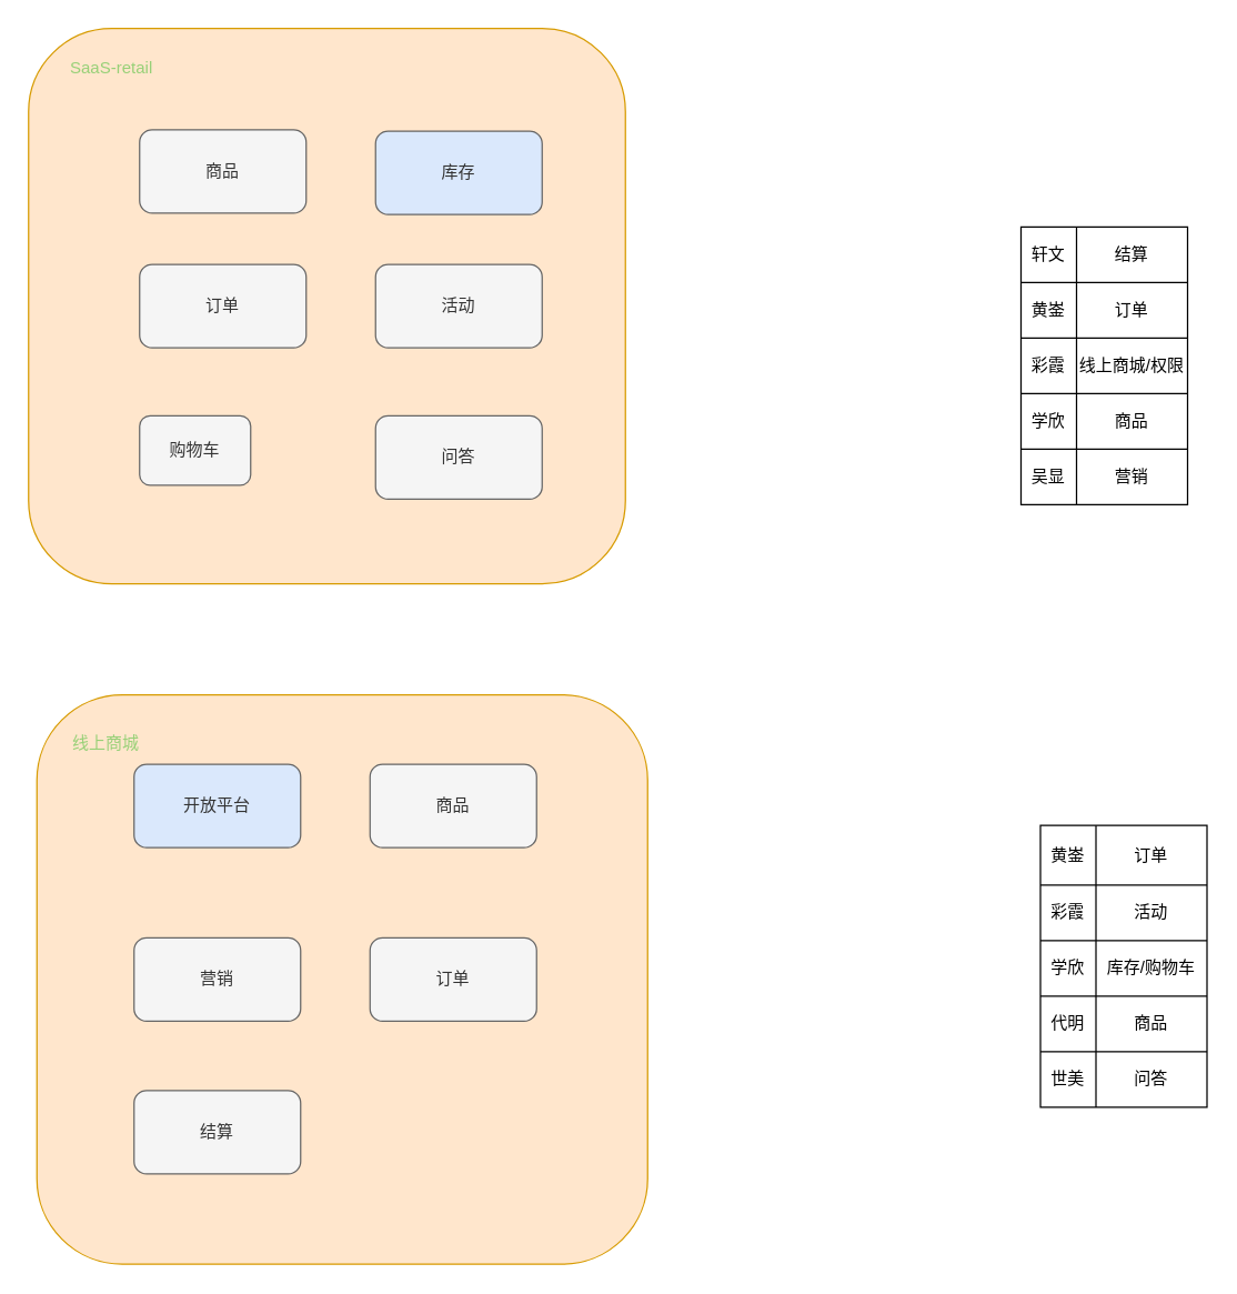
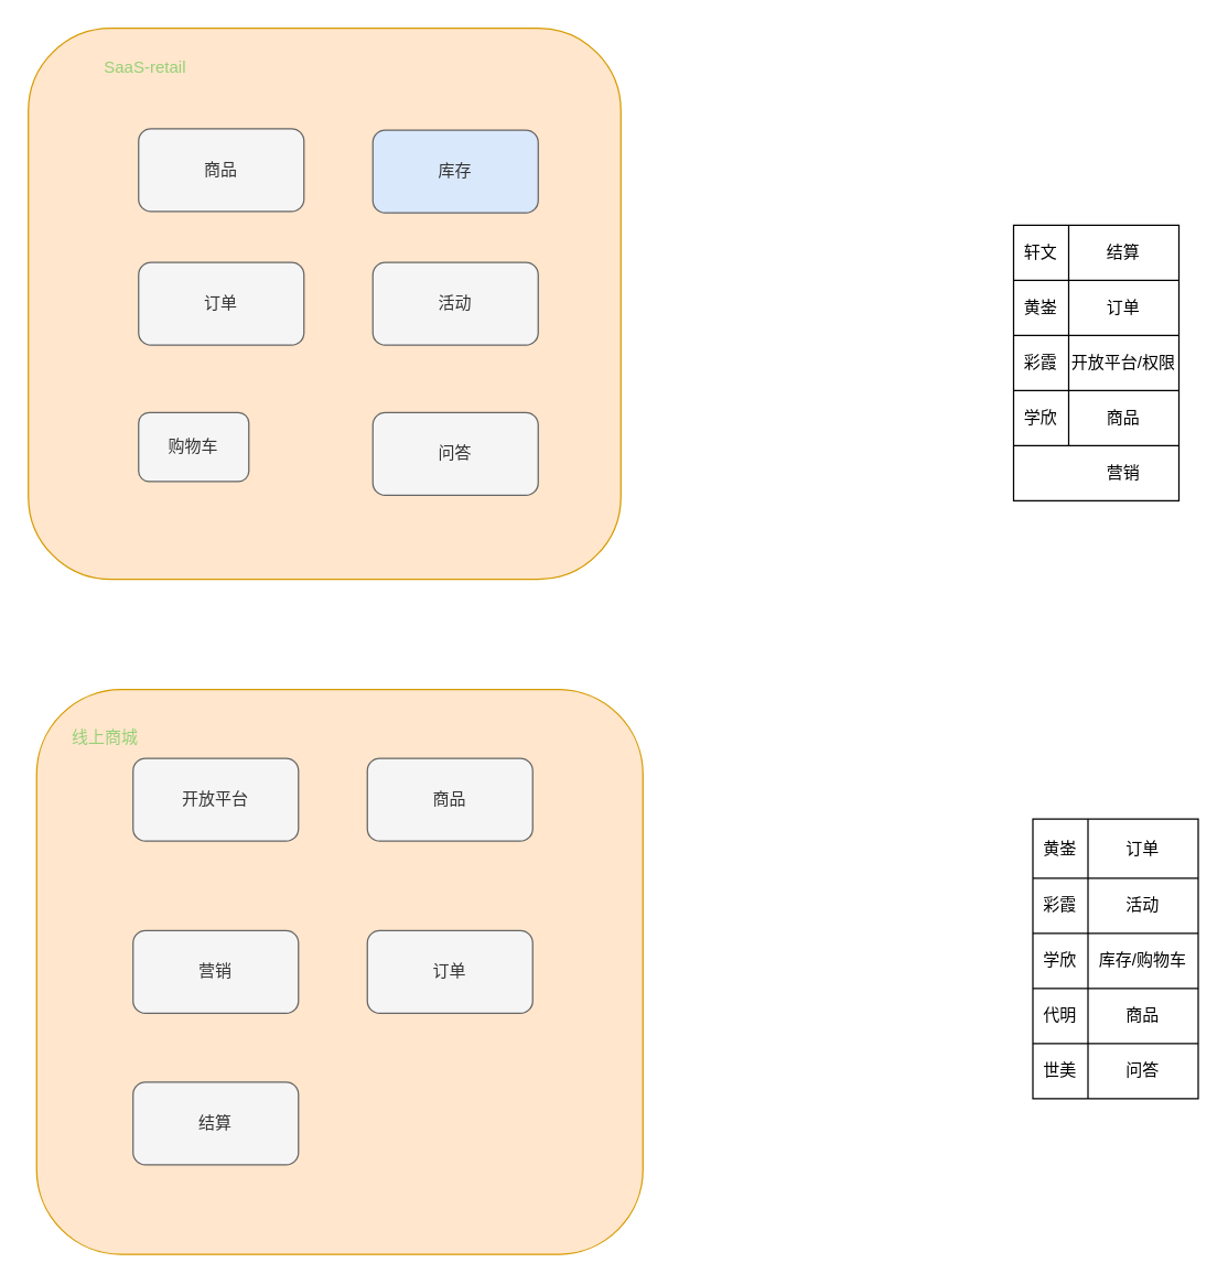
  <mxCell id="0" />
  <mxCell id="1" parent="0" />
  <mxCell id="2" value="" style="rounded=1;whiteSpace=wrap;html=1;glass=0;strokeColor=#d79b00;fillColor=#ffe6cc;" parent="1" vertex="1"><mxGeometry x="20" y="20" width="430" height="400" as="geometry" /></mxCell>
  <mxCell id="3" value="商品" style="rounded=1;whiteSpace=wrap;html=1;fillColor=#f5f5f5;strokeColor=#666666;fontColor=#333333;" parent="1" vertex="1"><mxGeometry x="100" y="93" width="120" height="60" as="geometry" /></mxCell>
  <mxCell id="4" value="购物车" style="rounded=1;whiteSpace=wrap;html=1;fillColor=#f5f5f5;fontColor=#333333;strokeColor=#666666;" parent="1" vertex="1"><mxGeometry x="100" y="299" width="80" height="50" as="geometry" /></mxCell>
  <mxCell id="5" value="活动" style="rounded=1;whiteSpace=wrap;html=1;fillColor=#f5f5f5;fontColor=#333333;strokeColor=#666666;" parent="1" vertex="1"><mxGeometry x="270" y="190" width="120" height="60" as="geometry" /></mxCell>
  <mxCell id="6" value="订单" style="rounded=1;whiteSpace=wrap;html=1;fillColor=#f5f5f5;strokeColor=#666666;fontColor=#333333;" parent="1" vertex="1"><mxGeometry x="100" y="190" width="120" height="60" as="geometry" /></mxCell>
  <mxCell id="7" value="库存" style="rounded=1;whiteSpace=wrap;html=1;fillColor=#dae8fc;fontColor=#333333;strokeColor=#666666;" parent="1" vertex="1"><mxGeometry x="270" y="94" width="120" height="60" as="geometry" /></mxCell>
  <mxCell id="8" value="问答" style="rounded=1;whiteSpace=wrap;html=1;fillColor=#f5f5f5;fontColor=#333333;strokeColor=#666666;" parent="1" vertex="1"><mxGeometry x="270" y="299" width="120" height="60" as="geometry" /></mxCell>
  <mxCell id="9" value="" style="shape=table;startSize=0;container=1;collapsible=0;childLayout=tableLayout;" parent="1" vertex="1"><mxGeometry x="749" y="594" width="120" height="202.941" as="geometry" /></mxCell>
  <mxCell id="10" value="" style="shape=partialRectangle;collapsible=0;dropTarget=0;pointerEvents=0;fillColor=none;top=0;left=0;bottom=0;right=0;points=[[0,0.5],[1,0.5]];portConstraint=eastwest;" parent="9" vertex="1"><mxGeometry width="120" height="43" as="geometry" /></mxCell>
  <mxCell id="11" value="黄崟" style="shape=partialRectangle;html=1;whiteSpace=wrap;connectable=0;overflow=hidden;fillColor=none;top=0;left=0;bottom=0;right=0;pointerEvents=1;" parent="10" vertex="1"><mxGeometry width="40" height="43" as="geometry"><mxRectangle width="40" height="43" as="alternateBounds" /></mxGeometry></mxCell>
  <mxCell id="12" value="订单" style="shape=partialRectangle;html=1;whiteSpace=wrap;connectable=0;overflow=hidden;fillColor=none;top=0;left=0;bottom=0;right=0;pointerEvents=1;" parent="10" vertex="1"><mxGeometry x="40" width="80" height="43" as="geometry"><mxRectangle width="80" height="43" as="alternateBounds" /></mxGeometry></mxCell>
  <mxCell id="13" value="" style="shape=partialRectangle;collapsible=0;dropTarget=0;pointerEvents=0;fillColor=none;top=0;left=0;bottom=0;right=0;points=[[0,0.5],[1,0.5]];portConstraint=eastwest;" parent="9" vertex="1"><mxGeometry y="43" width="120" height="40" as="geometry" /></mxCell>
  <mxCell id="14" value="彩霞" style="shape=partialRectangle;html=1;whiteSpace=wrap;connectable=0;overflow=hidden;fillColor=none;top=0;left=0;bottom=0;right=0;pointerEvents=1;" parent="13" vertex="1"><mxGeometry width="40" height="40" as="geometry"><mxRectangle width="40" height="40" as="alternateBounds" /></mxGeometry></mxCell>
  <mxCell id="15" value="活动" style="shape=partialRectangle;html=1;whiteSpace=wrap;connectable=0;overflow=hidden;fillColor=none;top=0;left=0;bottom=0;right=0;pointerEvents=1;" parent="13" vertex="1"><mxGeometry x="40" width="80" height="40" as="geometry"><mxRectangle width="80" height="40" as="alternateBounds" /></mxGeometry></mxCell>
  <mxCell id="16" value="" style="shape=partialRectangle;collapsible=0;dropTarget=0;pointerEvents=0;fillColor=none;top=0;left=0;bottom=0;right=0;points=[[0,0.5],[1,0.5]];portConstraint=eastwest;" parent="9" vertex="1"><mxGeometry y="83" width="120" height="40" as="geometry" /></mxCell>
  <mxCell id="17" value="学欣" style="shape=partialRectangle;html=1;whiteSpace=wrap;connectable=0;overflow=hidden;fillColor=none;top=0;left=0;bottom=0;right=0;pointerEvents=1;" parent="16" vertex="1"><mxGeometry width="40" height="40" as="geometry"><mxRectangle width="40" height="40" as="alternateBounds" /></mxGeometry></mxCell>
  <mxCell id="18" value="库存/购物车" style="shape=partialRectangle;html=1;whiteSpace=wrap;connectable=0;overflow=hidden;fillColor=none;top=0;left=0;bottom=0;right=0;pointerEvents=1;" parent="16" vertex="1"><mxGeometry x="40" width="80" height="40" as="geometry"><mxRectangle width="80" height="40" as="alternateBounds" /></mxGeometry></mxCell>
  <mxCell id="19" style="shape=partialRectangle;collapsible=0;dropTarget=0;pointerEvents=0;fillColor=none;top=0;left=0;bottom=0;right=0;points=[[0,0.5],[1,0.5]];portConstraint=eastwest;" parent="9" vertex="1"><mxGeometry y="123" width="120" height="40" as="geometry" /></mxCell>
  <mxCell id="20" value="代明" style="shape=partialRectangle;html=1;whiteSpace=wrap;connectable=0;overflow=hidden;fillColor=none;top=0;left=0;bottom=0;right=0;pointerEvents=1;" parent="19" vertex="1"><mxGeometry width="40" height="40" as="geometry"><mxRectangle width="40" height="40" as="alternateBounds" /></mxGeometry></mxCell>
  <mxCell id="21" value="商品" style="shape=partialRectangle;html=1;whiteSpace=wrap;connectable=0;overflow=hidden;fillColor=none;top=0;left=0;bottom=0;right=0;pointerEvents=1;" parent="19" vertex="1"><mxGeometry x="40" width="80" height="40" as="geometry"><mxRectangle width="80" height="40" as="alternateBounds" /></mxGeometry></mxCell>
  <mxCell id="22" value="" style="shape=partialRectangle;collapsible=0;dropTarget=0;pointerEvents=0;fillColor=none;top=0;left=0;bottom=0;right=0;points=[[0,0.5],[1,0.5]];portConstraint=eastwest;" parent="9" vertex="1"><mxGeometry y="163" width="120" height="40" as="geometry" /></mxCell>
  <mxCell id="23" value="世美" style="shape=partialRectangle;html=1;whiteSpace=wrap;connectable=0;overflow=hidden;fillColor=none;top=0;left=0;bottom=0;right=0;pointerEvents=1;" parent="22" vertex="1"><mxGeometry width="40" height="40" as="geometry"><mxRectangle width="40" height="40" as="alternateBounds" /></mxGeometry></mxCell>
  <mxCell id="24" value="问答" style="shape=partialRectangle;html=1;whiteSpace=wrap;connectable=0;overflow=hidden;fillColor=none;top=0;left=0;bottom=0;right=0;pointerEvents=1;" parent="22" vertex="1"><mxGeometry x="40" width="80" height="40" as="geometry"><mxRectangle width="80" height="40" as="alternateBounds" /></mxGeometry></mxCell>
  <mxCell id="25" value="" style="rounded=1;whiteSpace=wrap;html=1;fillColor=#ffe6cc;strokeColor=#d79b00;" parent="1" vertex="1"><mxGeometry x="26" y="500" width="440" height="410" as="geometry" /></mxCell>
- <mxCell id="26" value="开放平台" style="rounded=1;whiteSpace=wrap;html=1;fillColor=#dae8fc;fontColor=#333333;strokeColor=#666666;" parent="1" vertex="1"><mxGeometry x="96" y="550" width="120" height="60" as="geometry" /></mxCell>
+ <mxCell id="26" value="开放平台" style="rounded=1;whiteSpace=wrap;html=1;fillColor=#f5f5f5;fontColor=#333333;strokeColor=#666666;" parent="1" vertex="1"><mxGeometry x="96" y="550" width="120" height="60" as="geometry" /></mxCell>
  <mxCell id="27" value="结算" style="rounded=1;whiteSpace=wrap;html=1;fillColor=#f5f5f5;fontColor=#333333;strokeColor=#666666;" parent="1" vertex="1"><mxGeometry x="96" y="785" width="120" height="60" as="geometry" /></mxCell>
  <mxCell id="28" value="订单" style="rounded=1;whiteSpace=wrap;html=1;fillColor=#f5f5f5;fontColor=#333333;strokeColor=#666666;" parent="1" vertex="1"><mxGeometry x="266" y="675" width="120" height="60" as="geometry" /></mxCell>
  <mxCell id="29" value="营销" style="rounded=1;whiteSpace=wrap;html=1;fillColor=#f5f5f5;fontColor=#333333;strokeColor=#666666;" parent="1" vertex="1"><mxGeometry x="96" y="675" width="120" height="60" as="geometry" /></mxCell>
  <mxCell id="30" value="商品" style="rounded=1;whiteSpace=wrap;html=1;fillColor=#f5f5f5;fontColor=#333333;strokeColor=#666666;" parent="1" vertex="1"><mxGeometry x="266" y="550" width="120" height="60" as="geometry" /></mxCell>
  <mxCell id="31" value="" style="shape=table;startSize=0;container=1;collapsible=0;childLayout=tableLayout;" parent="1" vertex="1"><mxGeometry x="735" y="163" width="120" height="200" as="geometry" /></mxCell>
  <mxCell id="32" style="shape=partialRectangle;collapsible=0;dropTarget=0;pointerEvents=0;fillColor=none;top=0;left=0;bottom=0;right=0;points=[[0,0.5],[1,0.5]];portConstraint=eastwest;" parent="31" vertex="1"><mxGeometry width="120" height="40" as="geometry" /></mxCell>
  <mxCell id="33" value="轩文" style="shape=partialRectangle;html=1;whiteSpace=wrap;connectable=0;overflow=hidden;fillColor=none;top=0;left=0;bottom=0;right=0;pointerEvents=1;" parent="32" vertex="1"><mxGeometry width="40" height="40" as="geometry"><mxRectangle width="40" height="40" as="alternateBounds" /></mxGeometry></mxCell>
  <mxCell id="34" value="结算" style="shape=partialRectangle;html=1;whiteSpace=wrap;connectable=0;overflow=hidden;fillColor=none;top=0;left=0;bottom=0;right=0;pointerEvents=1;" parent="32" vertex="1"><mxGeometry x="40" width="80" height="40" as="geometry"><mxRectangle width="80" height="40" as="alternateBounds" /></mxGeometry></mxCell>
  <mxCell id="35" value="" style="shape=partialRectangle;collapsible=0;dropTarget=0;pointerEvents=0;fillColor=none;top=0;left=0;bottom=0;right=0;points=[[0,0.5],[1,0.5]];portConstraint=eastwest;" parent="31" vertex="1"><mxGeometry y="40" width="120" height="40" as="geometry" /></mxCell>
  <mxCell id="36" value="黄崟" style="shape=partialRectangle;html=1;whiteSpace=wrap;connectable=0;overflow=hidden;fillColor=none;top=0;left=0;bottom=0;right=0;pointerEvents=1;" parent="35" vertex="1"><mxGeometry width="40" height="40" as="geometry"><mxRectangle width="40" height="40" as="alternateBounds" /></mxGeometry></mxCell>
  <mxCell id="37" value="订单" style="shape=partialRectangle;html=1;whiteSpace=wrap;connectable=0;overflow=hidden;fillColor=none;top=0;left=0;bottom=0;right=0;pointerEvents=1;" parent="35" vertex="1"><mxGeometry x="40" width="80" height="40" as="geometry"><mxRectangle width="80" height="40" as="alternateBounds" /></mxGeometry></mxCell>
  <mxCell id="38" value="" style="shape=partialRectangle;collapsible=0;dropTarget=0;pointerEvents=0;fillColor=none;top=0;left=0;bottom=0;right=0;points=[[0,0.5],[1,0.5]];portConstraint=eastwest;" parent="31" vertex="1"><mxGeometry y="80" width="120" height="40" as="geometry" /></mxCell>
  <mxCell id="39" value="彩霞" style="shape=partialRectangle;html=1;whiteSpace=wrap;connectable=0;overflow=hidden;fillColor=none;top=0;left=0;bottom=0;right=0;pointerEvents=1;" parent="38" vertex="1"><mxGeometry width="40" height="40" as="geometry"><mxRectangle width="40" height="40" as="alternateBounds" /></mxGeometry></mxCell>
- <mxCell id="40" value="线上商城/权限" style="shape=partialRectangle;html=1;whiteSpace=wrap;connectable=0;overflow=hidden;fillColor=none;top=0;left=0;bottom=0;right=0;pointerEvents=1;" parent="38" vertex="1"><mxGeometry x="40" width="80" height="40" as="geometry"><mxRectangle width="80" height="40" as="alternateBounds" /></mxGeometry></mxCell>
+ <mxCell id="40" value="开放平台/权限" style="shape=partialRectangle;html=1;whiteSpace=wrap;connectable=0;overflow=hidden;fillColor=none;top=0;left=0;bottom=0;right=0;pointerEvents=1;" parent="38" vertex="1"><mxGeometry x="40" width="80" height="40" as="geometry"><mxRectangle width="80" height="40" as="alternateBounds" /></mxGeometry></mxCell>
  <mxCell id="41" value="" style="shape=partialRectangle;collapsible=0;dropTarget=0;pointerEvents=0;fillColor=none;top=0;left=0;bottom=0;right=0;points=[[0,0.5],[1,0.5]];portConstraint=eastwest;" parent="31" vertex="1"><mxGeometry y="120" width="120" height="40" as="geometry" /></mxCell>
  <mxCell id="42" value="学欣" style="shape=partialRectangle;html=1;whiteSpace=wrap;connectable=0;overflow=hidden;fillColor=none;top=0;left=0;bottom=0;right=0;pointerEvents=1;" parent="41" vertex="1"><mxGeometry width="40" height="40" as="geometry"><mxRectangle width="40" height="40" as="alternateBounds" /></mxGeometry></mxCell>
  <mxCell id="43" value="商品" style="shape=partialRectangle;html=1;whiteSpace=wrap;connectable=0;overflow=hidden;fillColor=none;top=0;left=0;bottom=0;right=0;pointerEvents=1;" parent="41" vertex="1"><mxGeometry x="40" width="80" height="40" as="geometry"><mxRectangle width="80" height="40" as="alternateBounds" /></mxGeometry></mxCell>
  <mxCell id="44" style="shape=partialRectangle;collapsible=0;dropTarget=0;pointerEvents=0;fillColor=none;top=0;left=0;bottom=0;right=0;points=[[0,0.5],[1,0.5]];portConstraint=eastwest;" parent="31" vertex="1"><mxGeometry y="160" width="120" height="40" as="geometry" /></mxCell>
- <mxCell id="45" value="吴显" style="shape=partialRectangle;html=1;whiteSpace=wrap;connectable=0;overflow=hidden;fillColor=none;top=0;left=0;bottom=0;right=0;pointerEvents=1;" parent="44" vertex="1"><mxGeometry width="40" height="40" as="geometry"><mxRectangle width="40" height="40" as="alternateBounds" /></mxGeometry></mxCell>
  <mxCell id="46" value="营销" style="shape=partialRectangle;html=1;whiteSpace=wrap;connectable=0;overflow=hidden;fillColor=none;top=0;left=0;bottom=0;right=0;pointerEvents=1;" parent="44" vertex="1"><mxGeometry x="40" width="80" height="40" as="geometry"><mxRectangle width="80" height="40" as="alternateBounds" /></mxGeometry></mxCell>
- <mxCell id="47" value="SaaS-retail" style="text;html=1;align=center;verticalAlign=middle;whiteSpace=wrap;rounded=0;fontColor=#97D077;" vertex="1" parent="1"><mxGeometry x="40" y="34" width="80" height="30" as="geometry" /></mxCell>
+ <mxCell id="47" value="SaaS-retail" style="text;html=1;align=center;verticalAlign=middle;whiteSpace=wrap;rounded=0;fontColor=#97D077;" vertex="1" parent="1"><mxGeometry x="65" y="34" width="80" height="30" as="geometry" /></mxCell>
  <mxCell id="48" value="线上商城" style="text;html=1;align=center;verticalAlign=middle;whiteSpace=wrap;rounded=0;fontColor=#97D077;" vertex="1" parent="1"><mxGeometry x="46" y="520" width="60" height="30" as="geometry" /></mxCell>
